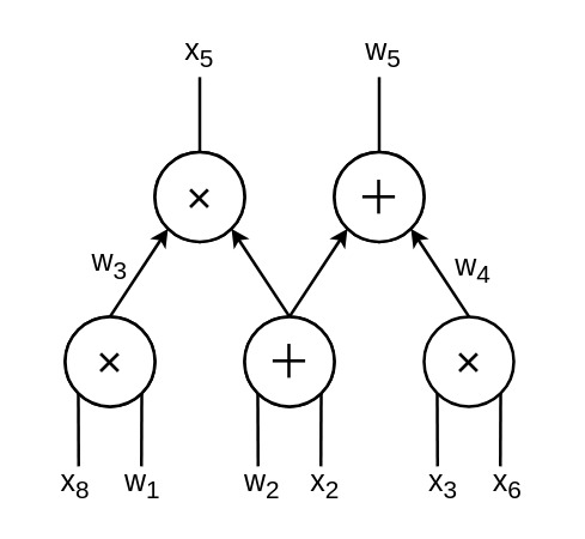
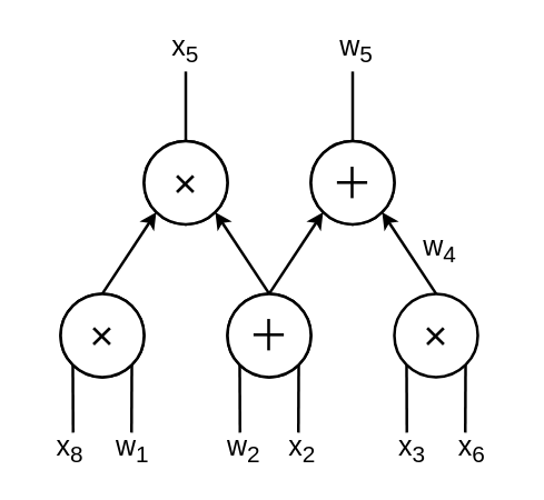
  <mxCell id="0" />
  <mxCell id="1" parent="0" />
  <mxCell id="2" style="edgeStyle=none;html=1;exitX=0.5;exitY=0;exitDx=0;exitDy=0;entryX=0;entryY=1;entryDx=0;entryDy=0;fontSize=22;strokeWidth=2;strokeColor=#000000;" parent="1" source="5" target="16" edge="1"><mxGeometry relative="1" as="geometry" /></mxCell>
  <mxCell id="3" style="edgeStyle=none;html=1;fontSize=22;startArrow=none;startFill=0;endArrow=none;endFill=0;exitX=0;exitY=1;exitDx=0;exitDy=0;strokeWidth=2;strokeColor=#000000;" parent="1" source="5" edge="1"><mxGeometry relative="1" as="geometry"><mxPoint x="52" y="311" as="targetPoint" /><mxPoint x="13" y="281" as="sourcePoint" /></mxGeometry></mxCell>
  <mxCell id="4" style="edgeStyle=none;html=1;exitX=1;exitY=1;exitDx=0;exitDy=0;fontSize=22;endArrow=none;endFill=0;strokeWidth=2;strokeColor=#000000;" parent="1" source="5" edge="1"><mxGeometry relative="1" as="geometry"><mxPoint x="94" y="311" as="targetPoint" /></mxGeometry></mxCell>
  <mxCell id="5" value="&lt;font style=&quot;font-size: 30px;&quot;&gt;×&lt;/font&gt;" style="ellipse;whiteSpace=wrap;html=1;aspect=fixed;strokeWidth=2;strokeColor=#000000;" parent="1" vertex="1"><mxGeometry x="43" y="211" width="60" height="60" as="geometry" /></mxCell>
  <mxCell id="6" style="edgeStyle=none;html=1;exitX=0.5;exitY=0;exitDx=0;exitDy=0;entryX=1;entryY=1;entryDx=0;entryDy=0;fontSize=22;strokeWidth=2;strokeColor=#000000;" parent="1" source="10" target="16" edge="1"><mxGeometry relative="1" as="geometry" /></mxCell>
  <mxCell id="7" style="edgeStyle=none;html=1;exitX=0.5;exitY=0;exitDx=0;exitDy=0;entryX=0;entryY=1;entryDx=0;entryDy=0;fontSize=22;strokeWidth=2;strokeColor=#000000;" parent="1" source="10" target="18" edge="1"><mxGeometry relative="1" as="geometry" /></mxCell>
  <mxCell id="8" style="edgeStyle=none;html=1;exitX=0;exitY=1;exitDx=0;exitDy=0;fontSize=22;endArrow=none;endFill=0;strokeWidth=2;strokeColor=#000000;" parent="1" source="10" edge="1"><mxGeometry relative="1" as="geometry"><mxPoint x="172" y="311" as="targetPoint" /></mxGeometry></mxCell>
  <mxCell id="9" style="edgeStyle=none;html=1;exitX=1;exitY=1;exitDx=0;exitDy=0;fontSize=22;endArrow=none;endFill=0;strokeWidth=2;strokeColor=#000000;" parent="1" source="10" edge="1"><mxGeometry relative="1" as="geometry"><mxPoint x="214" y="311" as="targetPoint" /></mxGeometry></mxCell>
  <mxCell id="10" value="&lt;span style=&quot;font-size: 30px;&quot;&gt;＋&lt;/span&gt;" style="ellipse;whiteSpace=wrap;html=1;aspect=fixed;strokeWidth=2;strokeColor=#000000;" parent="1" vertex="1"><mxGeometry x="163" y="211" width="60" height="60" as="geometry" /></mxCell>
  <mxCell id="11" style="edgeStyle=none;html=1;exitX=0.5;exitY=0;exitDx=0;exitDy=0;entryX=1;entryY=1;entryDx=0;entryDy=0;fontSize=22;strokeWidth=2;strokeColor=#000000;" parent="1" source="14" target="18" edge="1"><mxGeometry relative="1" as="geometry" /></mxCell>
  <mxCell id="12" style="edgeStyle=none;html=1;exitX=0;exitY=1;exitDx=0;exitDy=0;fontSize=22;startArrow=none;startFill=0;endArrow=none;endFill=0;strokeWidth=2;strokeColor=#000000;" parent="1" source="14" edge="1"><mxGeometry relative="1" as="geometry"><mxPoint x="292" y="311" as="targetPoint" /></mxGeometry></mxCell>
  <mxCell id="13" style="edgeStyle=none;html=1;exitX=1;exitY=1;exitDx=0;exitDy=0;fontSize=22;startArrow=none;startFill=0;endArrow=none;endFill=0;strokeWidth=2;strokeColor=#000000;" parent="1" source="14" edge="1"><mxGeometry relative="1" as="geometry"><mxPoint x="334" y="311" as="targetPoint" /></mxGeometry></mxCell>
  <mxCell id="14" value="&lt;span style=&quot;font-size: 30px;&quot;&gt;×&lt;/span&gt;" style="ellipse;whiteSpace=wrap;html=1;aspect=fixed;strokeWidth=2;strokeColor=#000000;fillColor=#ffffff;fontColor=#000000;" parent="1" vertex="1"><mxGeometry x="283" y="211" width="60" height="60" as="geometry" /></mxCell>
  <mxCell id="15" style="edgeStyle=none;html=1;exitX=0.5;exitY=0;exitDx=0;exitDy=0;fontSize=22;startArrow=none;startFill=0;endArrow=none;endFill=0;strokeWidth=2;strokeColor=#000000;" parent="1" source="16" edge="1"><mxGeometry relative="1" as="geometry"><mxPoint x="133" y="51" as="targetPoint" /></mxGeometry></mxCell>
  <mxCell id="16" value="&lt;span style=&quot;font-size: 30px;&quot;&gt;×&lt;/span&gt;" style="ellipse;whiteSpace=wrap;html=1;aspect=fixed;strokeWidth=2;strokeColor=#000000;" parent="1" vertex="1"><mxGeometry x="103" y="101" width="60" height="60" as="geometry" /></mxCell>
  <mxCell id="17" style="edgeStyle=none;html=1;exitX=0.5;exitY=0;exitDx=0;exitDy=0;fontSize=22;startArrow=none;startFill=0;endArrow=none;endFill=0;strokeWidth=2;strokeColor=#000000;" parent="1" source="18" edge="1"><mxGeometry relative="1" as="geometry"><mxPoint x="253" y="51" as="targetPoint" /></mxGeometry></mxCell>
  <mxCell id="18" value="&lt;span style=&quot;font-size: 30px;&quot;&gt;＋&lt;/span&gt;" style="ellipse;whiteSpace=wrap;html=1;aspect=fixed;strokeWidth=2;strokeColor=#000000;" parent="1" vertex="1"><mxGeometry x="223" y="101" width="60" height="60" as="geometry" /></mxCell>
  <mxCell id="19" value="&lt;span style=&quot;font-size: 30px;&quot;&gt;＋&lt;/span&gt;" style="ellipse;whiteSpace=wrap;html=1;aspect=fixed;strokeWidth=2;strokeColor=#000000;fillColor=#ffffff;fontColor=#000000;" parent="1" vertex="1"><mxGeometry x="223" y="101" width="60" height="60" as="geometry" /></mxCell>
  <mxCell id="20" value="&lt;span style=&quot;font-size: 30px;&quot;&gt;×&lt;/span&gt;" style="ellipse;whiteSpace=wrap;html=1;aspect=fixed;strokeWidth=2;strokeColor=#000000;fillColor=#ffffff;fontColor=#000000;" parent="1" vertex="1"><mxGeometry x="103" y="101" width="60" height="60" as="geometry" /></mxCell>
  <mxCell id="21" value="&lt;font style=&quot;font-size: 30px;&quot;&gt;×&lt;/font&gt;" style="ellipse;whiteSpace=wrap;html=1;aspect=fixed;strokeWidth=2;strokeColor=#000000;fillColor=#ffffff;fontColor=#000000;" parent="1" vertex="1"><mxGeometry x="43" y="211" width="60" height="60" as="geometry" /></mxCell>
  <mxCell id="22" value="&lt;span style=&quot;font-size: 30px;&quot;&gt;＋&lt;/span&gt;" style="ellipse;whiteSpace=wrap;html=1;aspect=fixed;strokeWidth=2;strokeColor=#000000;fillColor=#ffffff;fontColor=#000000;" parent="1" vertex="1"><mxGeometry x="163" y="211" width="60" height="60" as="geometry" /></mxCell>
  <mxCell id="23" value="&lt;font style=&quot;font-size: 20px;&quot; color=&quot;#000000&quot;&gt;x&lt;sub&gt;8&lt;/sub&gt;&lt;/font&gt;" style="text;html=1;strokeColor=none;fillColor=none;align=center;verticalAlign=middle;whiteSpace=wrap;rounded=0;" vertex="1" parent="1"><mxGeometry x="20" y="308" width="60" height="30" as="geometry" /></mxCell>
  <mxCell id="24" value="&lt;font style=&quot;font-size: 20px;&quot; color=&quot;#000000&quot;&gt;w&lt;sub&gt;1&lt;/sub&gt;&lt;/font&gt;" style="text;html=1;strokeColor=none;fillColor=none;align=center;verticalAlign=middle;whiteSpace=wrap;rounded=0;" vertex="1" parent="1"><mxGeometry x="65" y="308" width="60" height="30" as="geometry" /></mxCell>
  <mxCell id="25" value="&lt;font style=&quot;font-size: 20px;&quot; color=&quot;#000000&quot;&gt;w&lt;sub&gt;2&lt;/sub&gt;&lt;/font&gt;" style="text;html=1;strokeColor=none;fillColor=none;align=center;verticalAlign=middle;whiteSpace=wrap;rounded=0;" vertex="1" parent="1"><mxGeometry x="145" y="308" width="60" height="30" as="geometry" /></mxCell>
  <mxCell id="26" value="&lt;font style=&quot;font-size: 20px;&quot; color=&quot;#000000&quot;&gt;x&lt;sub&gt;2&lt;/sub&gt;&lt;/font&gt;" style="text;html=1;strokeColor=none;fillColor=none;align=center;verticalAlign=middle;whiteSpace=wrap;rounded=0;" vertex="1" parent="1"><mxGeometry x="187" y="308" width="60" height="30" as="geometry" /></mxCell>
  <mxCell id="27" value="&lt;font style=&quot;font-size: 20px;&quot; color=&quot;#000000&quot;&gt;x&lt;sub&gt;3&lt;/sub&gt;&lt;/font&gt;" style="text;html=1;strokeColor=none;fillColor=none;align=center;verticalAlign=middle;whiteSpace=wrap;rounded=0;" vertex="1" parent="1"><mxGeometry x="266" y="308" width="60" height="30" as="geometry" /></mxCell>
  <mxCell id="28" value="&lt;font style=&quot;font-size: 20px;&quot; color=&quot;#000000&quot;&gt;x&lt;sub&gt;6&lt;/sub&gt;&lt;/font&gt;" style="text;html=1;strokeColor=none;fillColor=none;align=center;verticalAlign=middle;whiteSpace=wrap;rounded=0;" vertex="1" parent="1"><mxGeometry x="309" y="308" width="60" height="30" as="geometry" /></mxCell>
- <mxCell id="29" value="&lt;font style=&quot;font-size: 20px;&quot; color=&quot;#000000&quot;&gt;w&lt;sub&gt;3&lt;/sub&gt;&lt;/font&gt;" style="text;html=1;strokeColor=none;fillColor=none;align=center;verticalAlign=middle;whiteSpace=wrap;rounded=0;" vertex="1" parent="1"><mxGeometry x="43" y="161" width="60" height="30" as="geometry" /></mxCell>
  <mxCell id="30" value="&lt;font style=&quot;font-size: 20px;&quot; color=&quot;#000000&quot;&gt;w&lt;sub&gt;5&lt;/sub&gt;&lt;/font&gt;" style="text;html=1;strokeColor=none;fillColor=none;align=center;verticalAlign=middle;whiteSpace=wrap;rounded=0;" vertex="1" parent="1"><mxGeometry x="226" y="20" width="60" height="30" as="geometry" /></mxCell>
  <mxCell id="31" value="&lt;font style=&quot;font-size: 20px;&quot; color=&quot;#000000&quot;&gt;w&lt;sub&gt;4&lt;/sub&gt;&lt;/font&gt;" style="text;html=1;strokeColor=none;fillColor=none;align=center;verticalAlign=middle;whiteSpace=wrap;rounded=0;" vertex="1" parent="1"><mxGeometry x="286" y="164" width="60" height="30" as="geometry" /></mxCell>
  <mxCell id="32" value="&lt;font style=&quot;font-size: 20px;&quot; color=&quot;#000000&quot;&gt;x&lt;sub&gt;5&lt;/sub&gt;&lt;/font&gt;" style="text;html=1;strokeColor=none;fillColor=none;align=center;verticalAlign=middle;whiteSpace=wrap;rounded=0;" vertex="1" parent="1"><mxGeometry x="103" y="20" width="60" height="30" as="geometry" /></mxCell>
